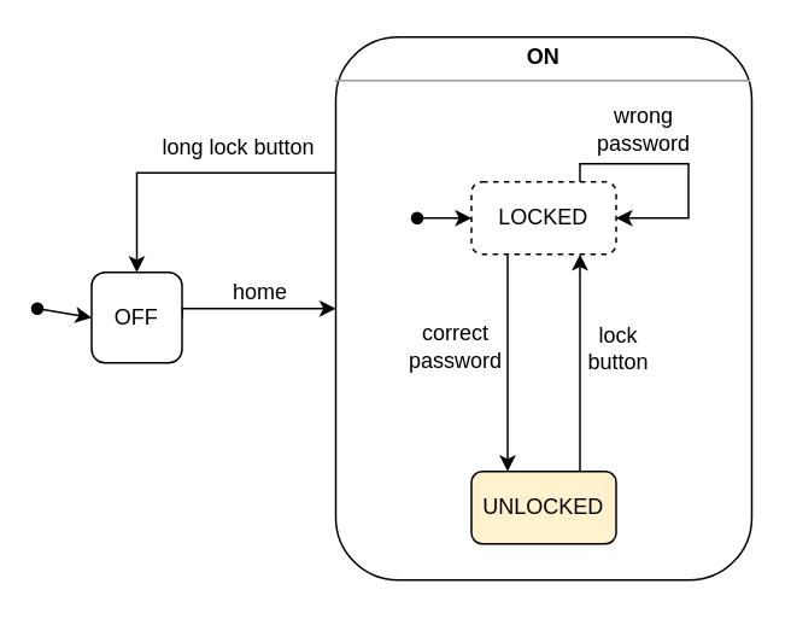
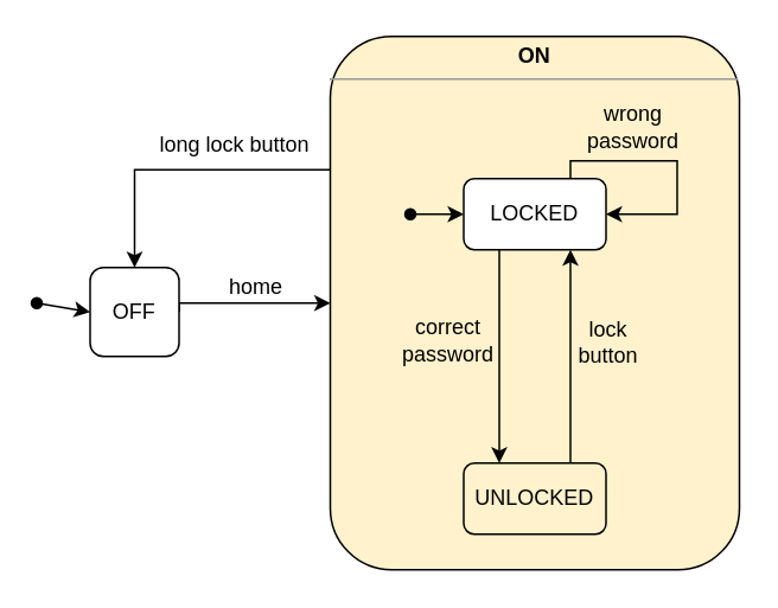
  <mxCell id="0" />
  <mxCell id="1" parent="0" />
  <mxCell id="2" style="edgeStyle=orthogonalEdgeStyle;rounded=0;orthogonalLoop=1;jettySize=auto;html=1;exitX=0;exitY=0.25;exitDx=0;exitDy=0;entryX=0.5;entryY=0;entryDx=0;entryDy=0;" parent="1" source="4" target="7" edge="1"><mxGeometry relative="1" as="geometry" /></mxCell>
  <mxCell id="3" value="long lock button" style="text;html=1;resizable=0;points=[];align=center;verticalAlign=middle;labelBackgroundColor=none;" parent="2" vertex="1" connectable="0"><mxGeometry x="-0.084" y="-2" relative="1" as="geometry"><mxPoint x="21" y="-13" as="offset" /></mxGeometry></mxCell>
- <mxCell id="4" value="&lt;p style=&quot;margin: 0px ; margin-top: 4px ; text-align: center&quot;&gt;&lt;b&gt;ON&lt;/b&gt;&lt;br&gt;&lt;/p&gt;&lt;hr size=&quot;1&quot;&gt;&lt;div style=&quot;height: 2px&quot;&gt;&lt;/div&gt;" style="verticalAlign=top;align=left;overflow=fill;fontSize=12;fontFamily=Helvetica;html=1;rounded=1;" parent="1" vertex="1"><mxGeometry x="185" y="20" width="230" height="300" as="geometry" /></mxCell>
+ <mxCell id="4" value="&lt;p style=&quot;margin: 0px ; margin-top: 4px ; text-align: center&quot;&gt;&lt;b&gt;ON&lt;/b&gt;&lt;br&gt;&lt;/p&gt;&lt;hr size=&quot;1&quot;&gt;&lt;div style=&quot;height: 2px&quot;&gt;&lt;/div&gt;" style="verticalAlign=top;align=left;overflow=fill;fontSize=12;fontFamily=Helvetica;html=1;rounded=1;fillColor=#fff2cc;" parent="1" vertex="1"><mxGeometry x="185" y="20" width="230" height="300" as="geometry" /></mxCell>
  <mxCell id="5" style="edgeStyle=orthogonalEdgeStyle;rounded=0;orthogonalLoop=1;jettySize=auto;html=1;exitX=1;exitY=0.5;exitDx=0;exitDy=0;" parent="1" source="7" target="4" edge="1"><mxGeometry relative="1" as="geometry"><Array as="points"><mxPoint x="170" y="170" /><mxPoint x="170" y="170" /></Array></mxGeometry></mxCell>
  <mxCell id="6" value="home" style="text;html=1;resizable=0;points=[];align=center;verticalAlign=middle;labelBackgroundColor=none;" parent="5" vertex="1" connectable="0"><mxGeometry x="0.143" y="14" relative="1" as="geometry"><mxPoint x="-4" y="4" as="offset" /></mxGeometry></mxCell>
  <mxCell id="7" value="OFF" style="rounded=1;whiteSpace=wrap;html=1;" parent="1" vertex="1"><mxGeometry x="50" y="150" width="50" height="50" as="geometry" /></mxCell>
  <mxCell id="8" style="edgeStyle=orthogonalEdgeStyle;rounded=0;orthogonalLoop=1;jettySize=auto;html=1;exitX=0.25;exitY=1;exitDx=0;exitDy=0;entryX=0.25;entryY=0;entryDx=0;entryDy=0;startArrow=none;startFill=0;" parent="1" source="10" target="13" edge="1"><mxGeometry relative="1" as="geometry"><Array as="points"><mxPoint x="280" y="140" /><mxPoint x="280" y="260" /></Array></mxGeometry></mxCell>
  <mxCell id="9" value="&lt;div&gt;correct&lt;/div&gt;&lt;div&gt;password&lt;br&gt;&lt;/div&gt;" style="text;html=1;resizable=0;points=[];align=center;verticalAlign=middle;labelBackgroundColor=none;" parent="8" vertex="1" connectable="0"><mxGeometry x="-0.393" y="10" relative="1" as="geometry"><mxPoint x="-40" y="14" as="offset" /></mxGeometry></mxCell>
- <mxCell id="10" value="LOCKED" style="rounded=1;whiteSpace=wrap;html=1;dashed=1;" parent="1" vertex="1"><mxGeometry x="260" y="100" width="80" height="40" as="geometry" /></mxCell>
+ <mxCell id="10" value="LOCKED" style="rounded=1;whiteSpace=wrap;html=1;" parent="1" vertex="1"><mxGeometry x="260" y="100" width="80" height="40" as="geometry" /></mxCell>
  <mxCell id="11" style="edgeStyle=orthogonalEdgeStyle;rounded=0;orthogonalLoop=1;jettySize=auto;html=1;exitX=0.75;exitY=0;exitDx=0;exitDy=0;entryX=0.75;entryY=1;entryDx=0;entryDy=0;startArrow=none;startFill=0;" parent="1" source="13" target="10" edge="1"><mxGeometry relative="1" as="geometry"><Array as="points"><mxPoint x="320" y="260" /><mxPoint x="320" y="140" /></Array></mxGeometry></mxCell>
  <mxCell id="12" value="&lt;div&gt;lock&lt;/div&gt;&lt;div&gt;button&lt;br&gt;&lt;/div&gt;" style="text;html=1;resizable=0;points=[];align=center;verticalAlign=middle;labelBackgroundColor=none;" parent="11" vertex="1" connectable="0"><mxGeometry x="0.224" relative="1" as="geometry"><mxPoint x="20" y="4" as="offset" /></mxGeometry></mxCell>
  <mxCell id="13" value="UNLOCKED" style="rounded=1;whiteSpace=wrap;html=1;fillColor=#fff2cc;" parent="1" vertex="1"><mxGeometry x="260" y="260" width="80" height="40" as="geometry" /></mxCell>
  <mxCell id="14" value="" style="endArrow=classic;html=1;entryX=0;entryY=0.5;entryDx=0;entryDy=0;startArrow=oval;startFill=1;" parent="1" target="7" edge="1"><mxGeometry width="50" height="50" relative="1" as="geometry"><mxPoint x="20" y="170" as="sourcePoint" /><mxPoint x="100" y="310" as="targetPoint" /></mxGeometry></mxCell>
  <mxCell id="15" style="edgeStyle=orthogonalEdgeStyle;rounded=0;orthogonalLoop=1;jettySize=auto;html=1;exitX=0.75;exitY=0;exitDx=0;exitDy=0;entryX=1;entryY=0.5;entryDx=0;entryDy=0;startArrow=none;startFill=0;" parent="1" source="10" target="10" edge="1"><mxGeometry relative="1" as="geometry"><Array as="points"><mxPoint x="334" y="90" /><mxPoint x="380" y="90" /><mxPoint x="380" y="134" /></Array></mxGeometry></mxCell>
  <mxCell id="16" value="&lt;div&gt;wrong &lt;br&gt;&lt;/div&gt;&lt;div&gt;password&lt;/div&gt;" style="text;html=1;resizable=0;points=[];align=center;verticalAlign=middle;labelBackgroundColor=none;" parent="15" vertex="1" connectable="0"><mxGeometry x="-0.114" relative="1" as="geometry"><mxPoint x="-18" y="-20" as="offset" /></mxGeometry></mxCell>
  <mxCell id="17" value="" style="endArrow=classic;html=1;entryX=0;entryY=0.5;entryDx=0;entryDy=0;startArrow=oval;startFill=1;" parent="1" target="10" edge="1"><mxGeometry width="50" height="50" relative="1" as="geometry"><mxPoint x="230" y="120" as="sourcePoint" /><mxPoint x="40" y="560" as="targetPoint" /></mxGeometry></mxCell>
